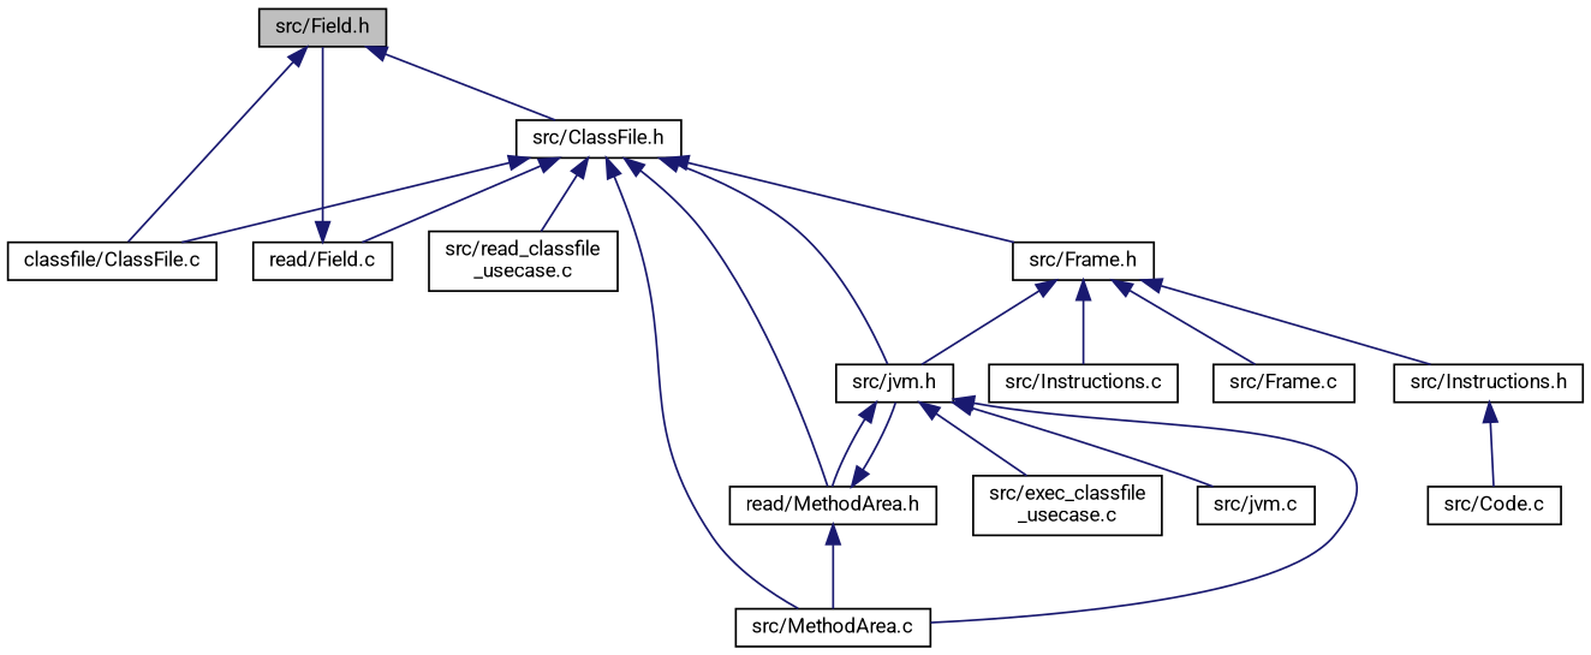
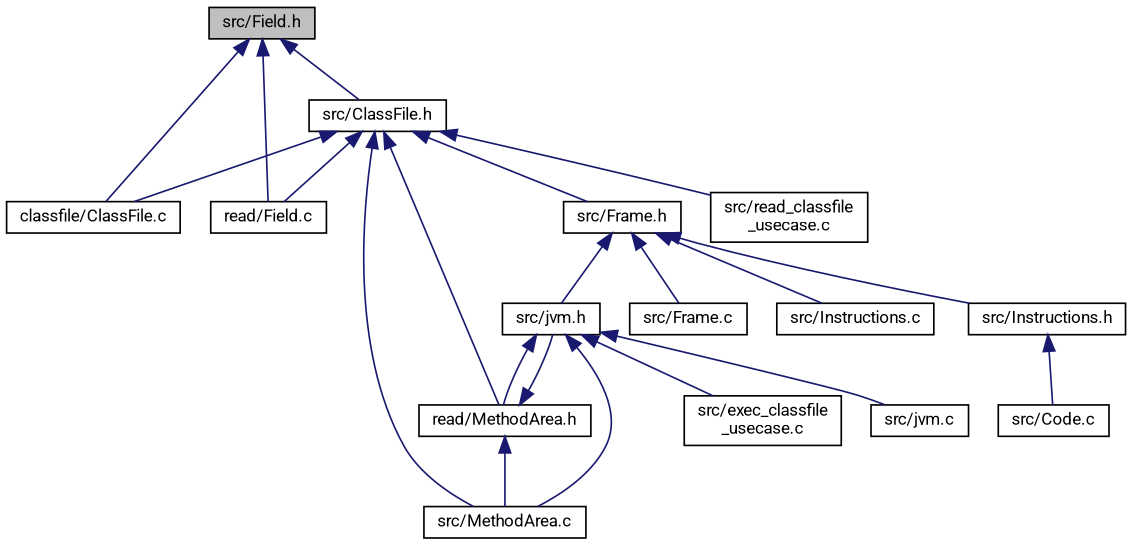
  digraph {
    fontname=Roboto
    node [color=black fillcolor=white fontname=Roboto fontsize=10 shape=record style=filled]
    edge [color=midnightblue dir=back fontname=Roboto fontsize=10 labelfontname=Helvetica labelfontsize=10 style=solid]
    n1 [fillcolor=grey75 fontcolor=black height=0.2 label="src/Field.h" width=0.4]
    n2 [height=0.2 label="classfile/ClassFile.c" width=0.4]
    n3 [height=0.2 label="src/ClassFile.h" width=0.4]
    n4 [height=0.2 label="read/Field.c" width=0.4]
    n5 [height=0.2 label="src/Frame.h" width=0.4]
    n6 [height=0.2 label="src/jvm.h" width=0.4]
    n7 [height=0.2 label="src/MethodArea.c" width=0.4]
    n8 [height=0.2 label="read/MethodArea.h" width=0.4]
    n9 [height=0.2 label="src/read_classfile\l_usecase.c" width=0.4]
    n10 [height=0.2 label="src/Frame.c" width=0.4]
    n11 [height=0.2 label="src/Instructions.c" width=0.4]
    n12 [height=0.2 label="src/Instructions.h" width=0.4]
    n13 [height=0.2 label="src/exec_classfile\l_usecase.c" width=0.4]
    n14 [height=0.2 label="src/jvm.c" width=0.4]
    n15 [height=0.2 label="src/Code.c" width=0.4]
    n1 -> n2
    n1 -> n3
-   n4 -> n1
+   n1 -> n4
    n3 -> n2
    n3 -> n4
    n3 -> n5
-   n3 -> n6
    n3 -> n7
    n3 -> n8
    n3 -> n9
    n5 -> n6
    n5 -> n10
    n5 -> n11
    n5 -> n12
    n6 -> n7
    n6 -> n8
    n6 -> n13
    n6 -> n14
    n8 -> n6
    n8 -> n7
    n12 -> n15
  }
